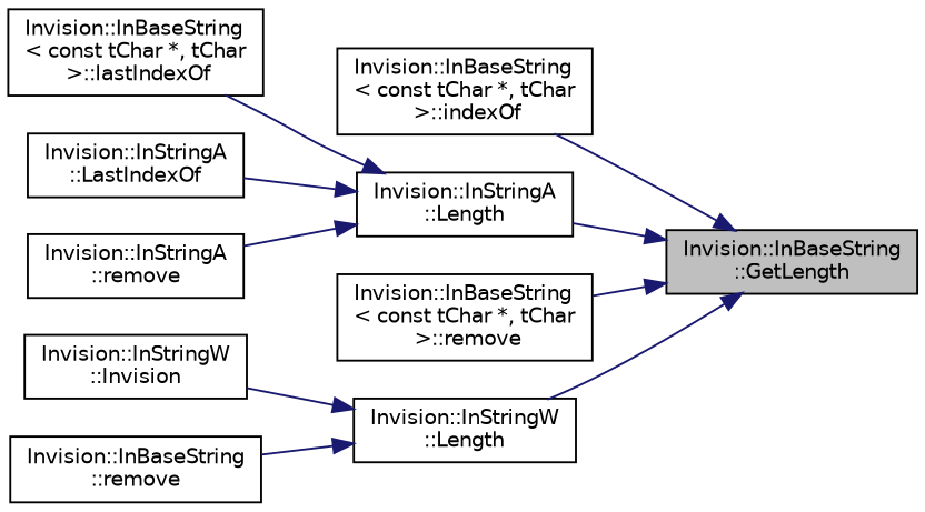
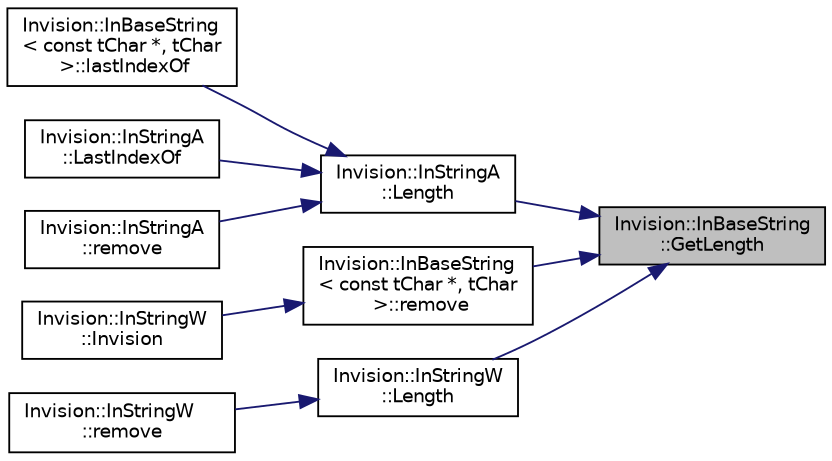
  digraph {
    rankdir=RL
    node [color=black fillcolor=white fontname=Helvetica fontsize=10 shape=record style=filled]
    edge [color=midnightblue dir=back fontname=Helvetica fontsize=10 labelfontname=Helvetica labelfontsize=10 style=solid]
    n1 [fillcolor=grey75 fontcolor=black height=0.2 label="Invision::InBaseString\l::GetLength" width=0.4]
-   n2 [height=0.2 label="Invision::InBaseString\l\< const tChar *, tChar\l \>::indexOf" width=0.4]
    n3 [height=0.2 label="Invision::InStringA\l::Length" width=0.4]
    n4 [height=0.2 label="Invision::InStringW\l::Length" width=0.4]
    n5 [height=0.2 label="Invision::InBaseString\l\< const tChar *, tChar\l \>::remove" width=0.4]
    n6 [height=0.2 label="Invision::InBaseString\l\< const tChar *, tChar\l \>::lastIndexOf" width=0.4]
    n7 [height=0.2 label="Invision::InStringA\l::LastIndexOf" width=0.4]
    n8 [height=0.2 label="Invision::InStringA\l::remove" width=0.4]
    n9 [height=0.2 label="Invision::InStringW\l::Invision" width=0.4]
-   n10 [height=0.2 label="Invision::InBaseString\l::remove" width=0.4]
-   n1 -> n2
+   n10 [height=0.2 label="Invision::InStringW\l::remove" width=0.4]
    n1 -> n3
    n1 -> n4
    n1 -> n5
    n3 -> n6
    n3 -> n7
    n3 -> n8
-   n4 -> n9
+   n5 -> n9
    n4 -> n10
  }
